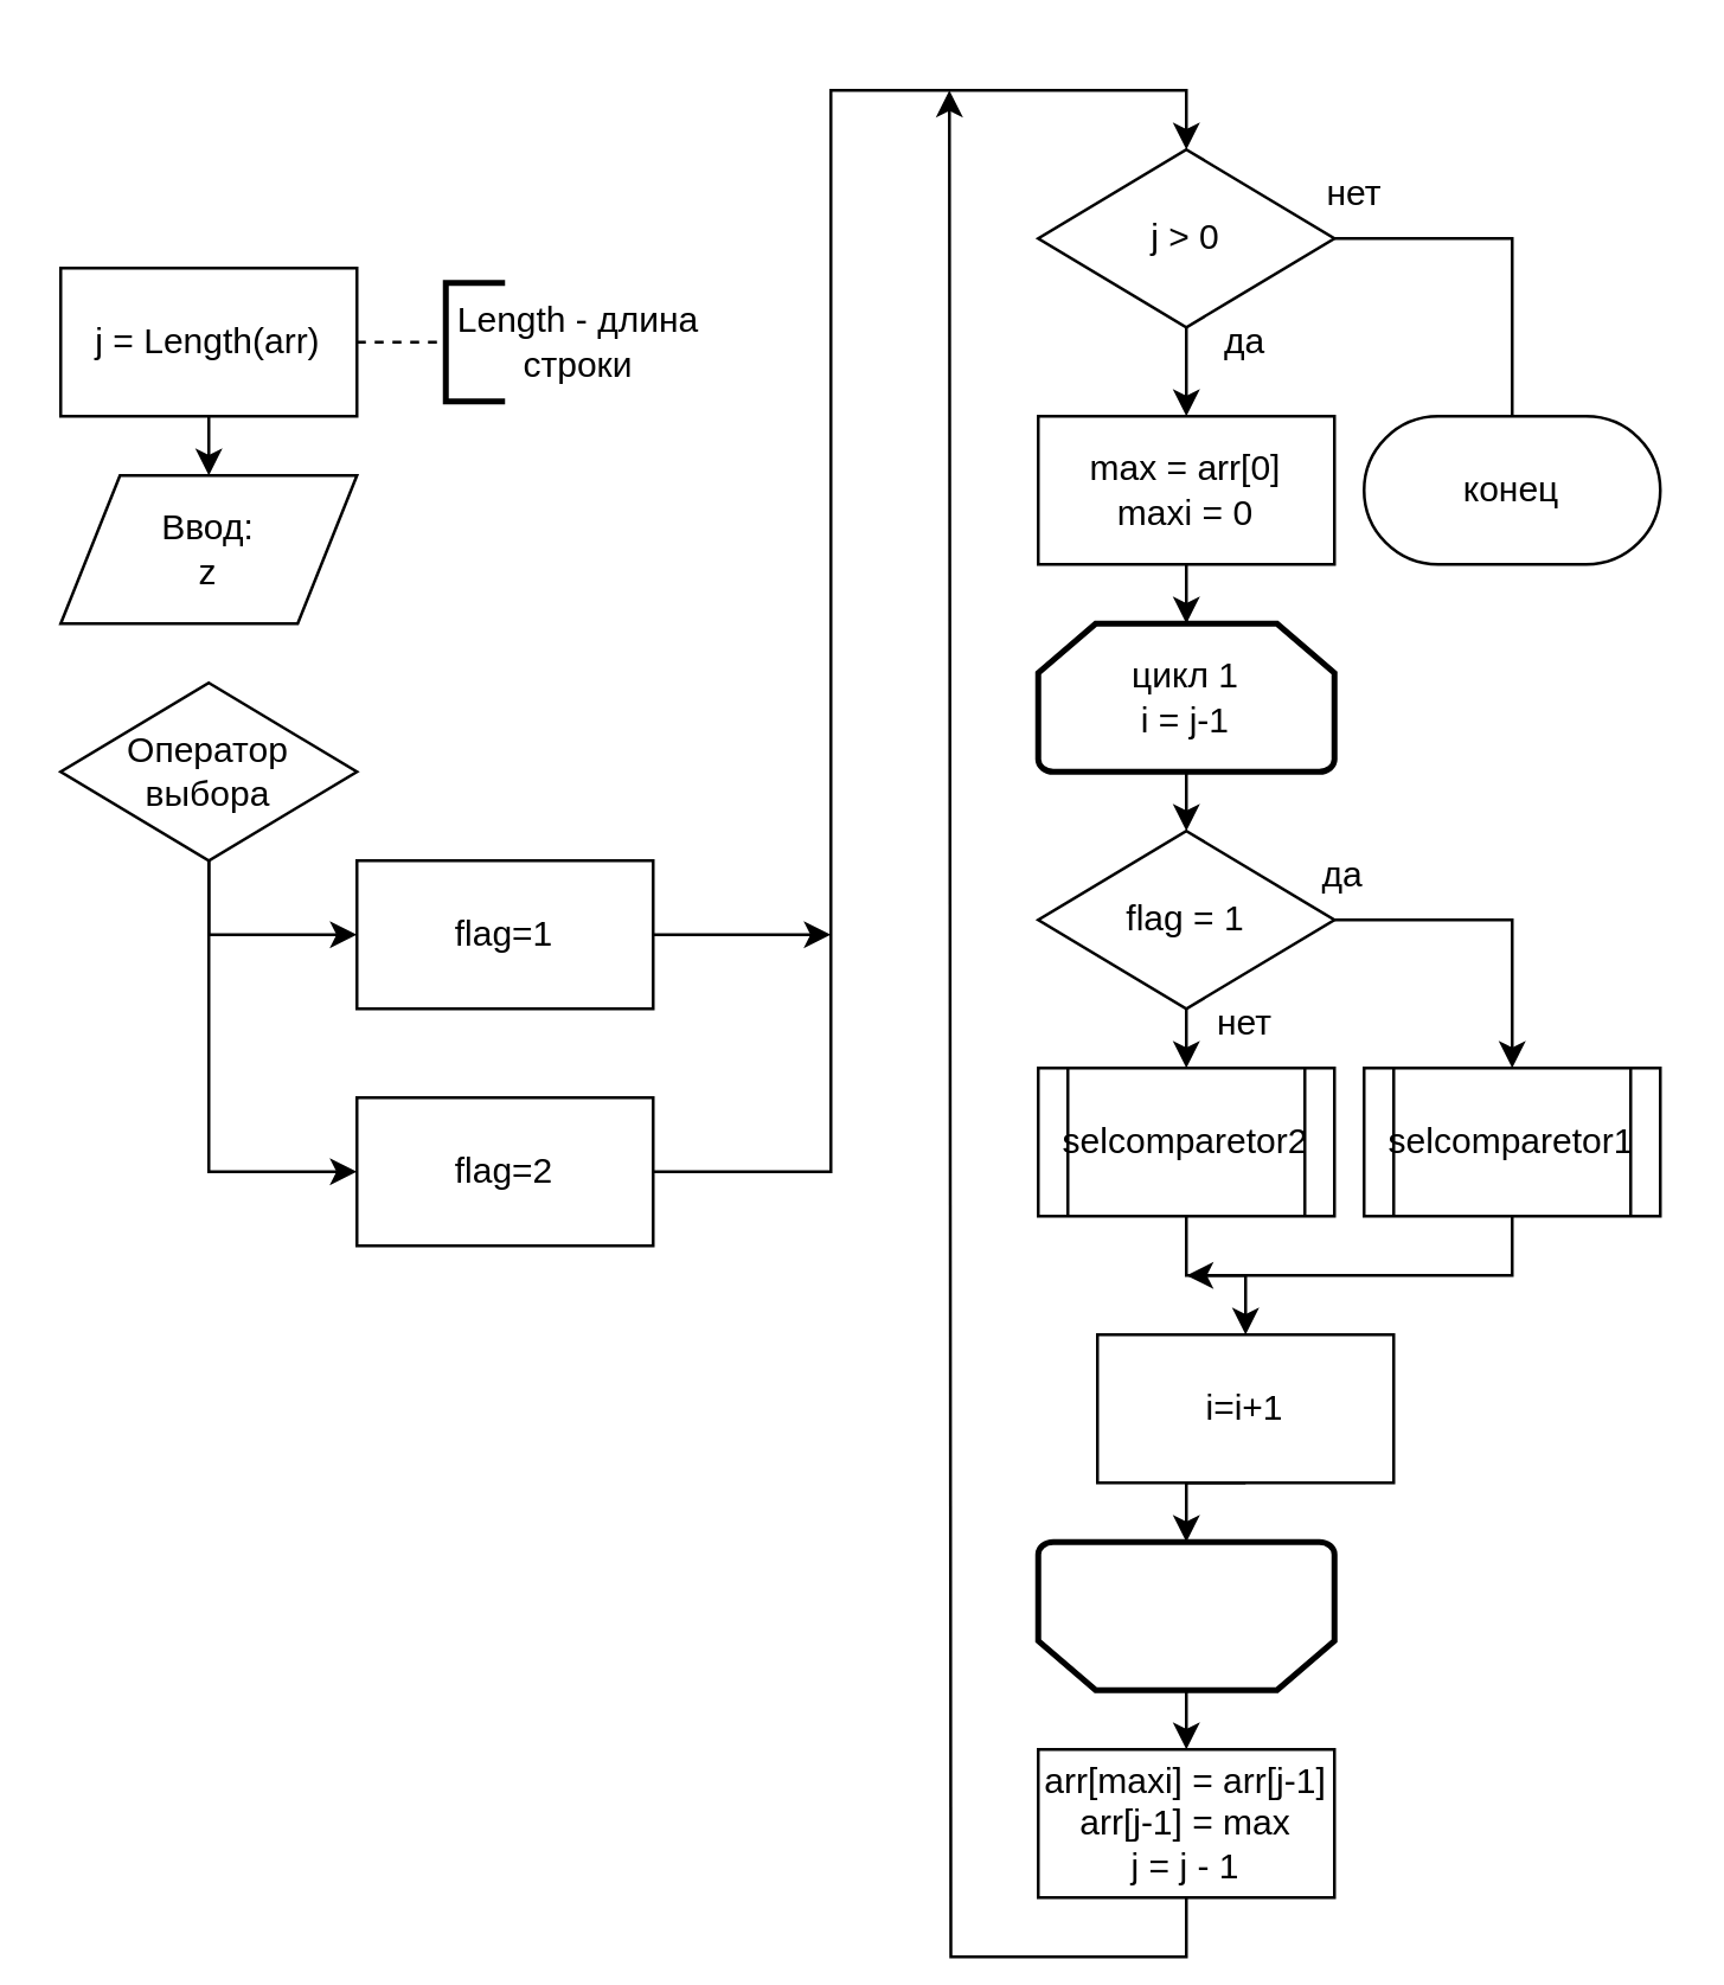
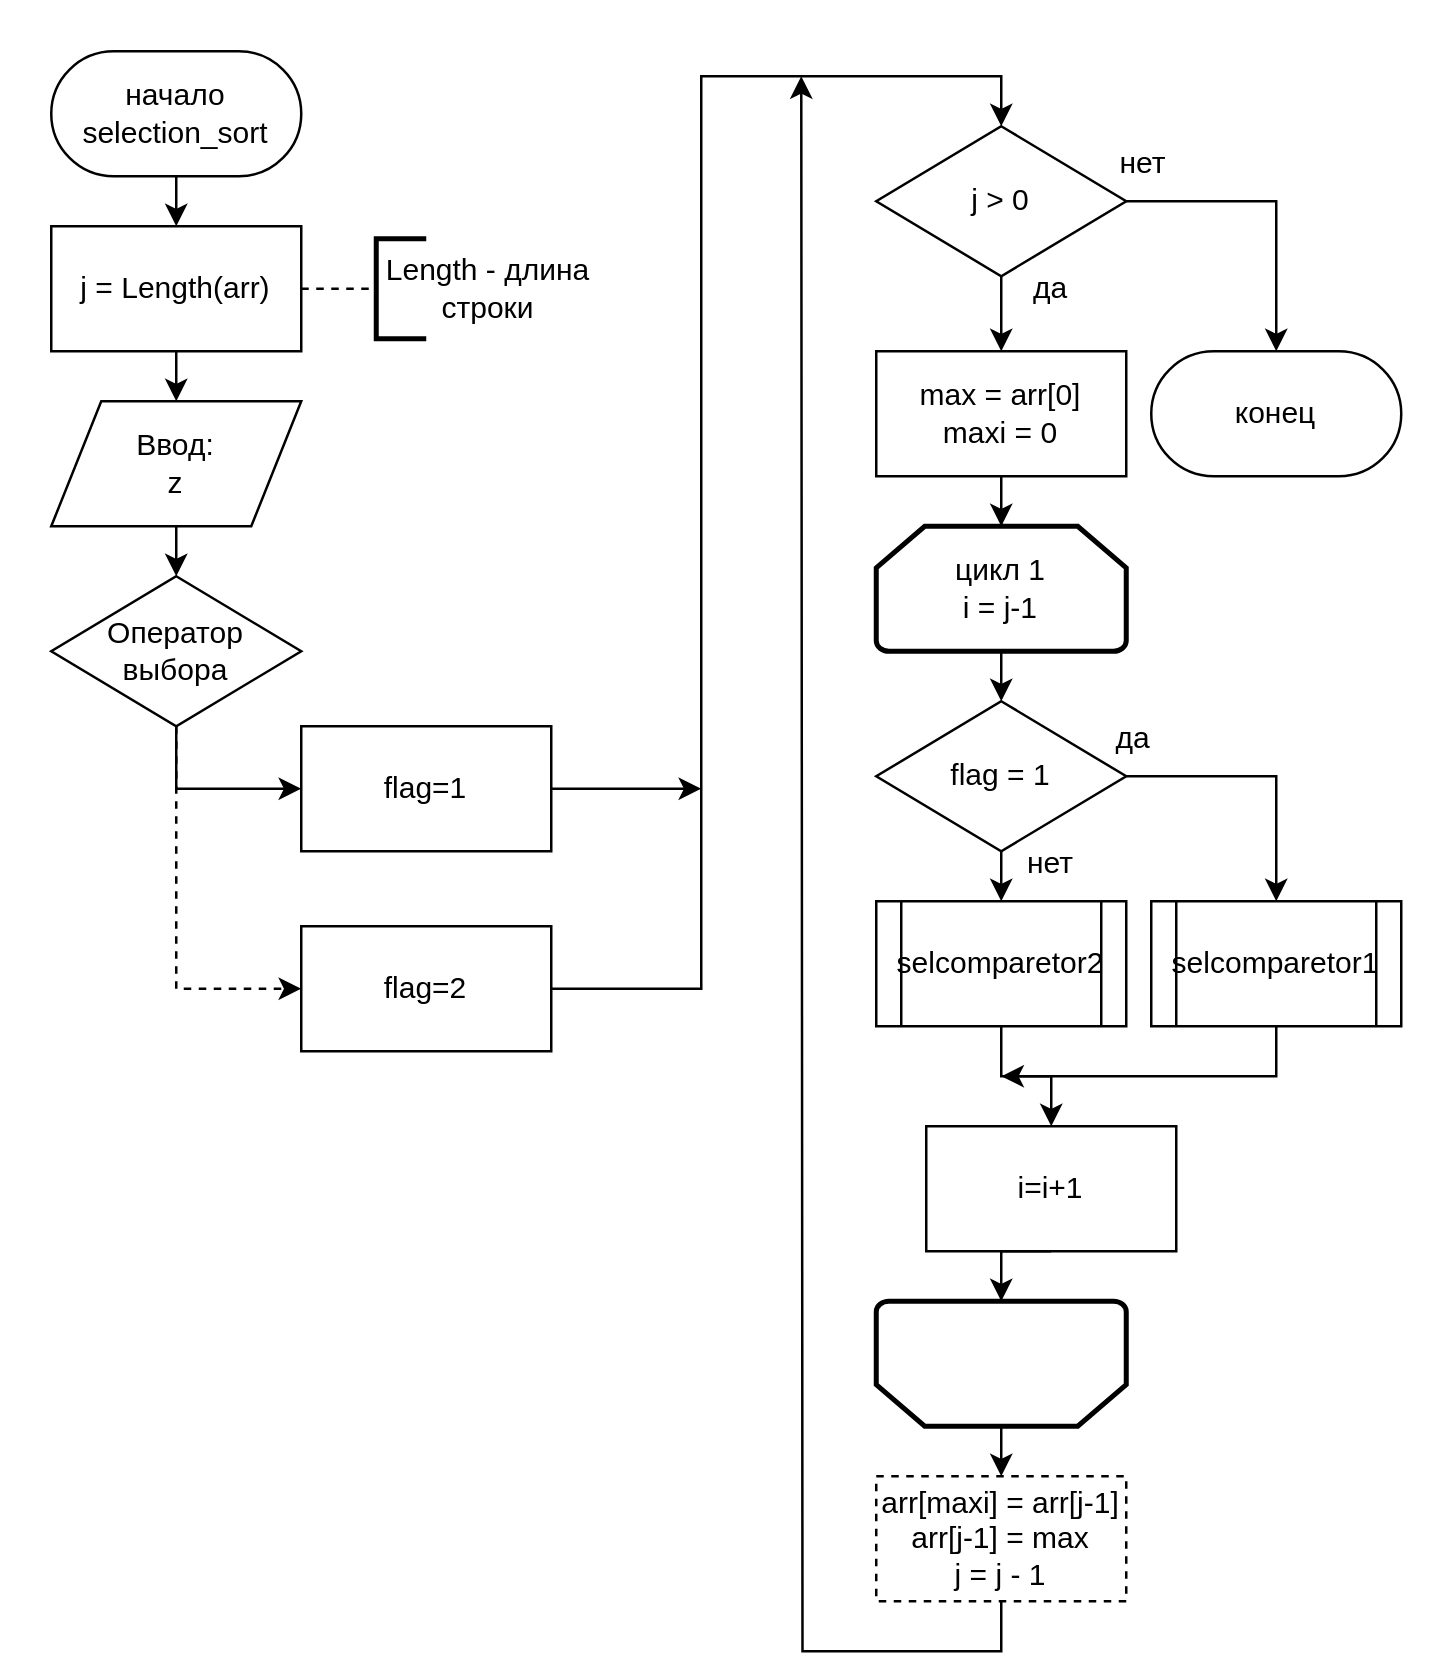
  <mxCell id="0" />
  <mxCell id="1" parent="0" />
+ <mxCell id="2" style="edgeStyle=orthogonalEdgeStyle;rounded=0;orthogonalLoop=1;jettySize=auto;html=1;exitX=0.5;exitY=1;exitDx=0;exitDy=0;entryX=0.5;entryY=0;entryDx=0;entryDy=0;" edge="1" parent="1" source="3" target="5"><mxGeometry relative="1" as="geometry" /></mxCell>
+ <mxCell id="3" value="начало&lt;br&gt;selection_sort" style="rounded=1;whiteSpace=wrap;html=1;arcSize=50;" vertex="1" parent="1"><mxGeometry x="20" y="20" width="100" height="50" as="geometry" /></mxCell>
  <mxCell id="4" style="edgeStyle=orthogonalEdgeStyle;rounded=0;orthogonalLoop=1;jettySize=auto;html=1;exitX=0.5;exitY=1;exitDx=0;exitDy=0;entryX=0.5;entryY=0;entryDx=0;entryDy=0;" edge="1" parent="1" source="5" target="13"><mxGeometry relative="1" as="geometry" /></mxCell>
  <mxCell id="5" value="j = Length(arr)" style="rounded=0;whiteSpace=wrap;html=1;" vertex="1" parent="1"><mxGeometry x="20" y="90" width="100" height="50" as="geometry" /></mxCell>
  <mxCell id="6" value="" style="endArrow=none;dashed=1;html=1;rounded=0;exitX=1;exitY=0.5;exitDx=0;exitDy=0;" edge="1" parent="1" source="5"><mxGeometry width="50" height="50" relative="1" as="geometry"><mxPoint x="220" y="130" as="sourcePoint" /><mxPoint x="150" y="115" as="targetPoint" /></mxGeometry></mxCell>
  <mxCell id="7" value="" style="strokeWidth=2;html=1;shape=mxgraph.flowchart.annotation_1;align=left;pointerEvents=1;" vertex="1" parent="1"><mxGeometry x="150" y="95" width="20" height="40" as="geometry" /></mxCell>
  <mxCell id="8" value="Length - длина строки" style="text;html=1;strokeColor=none;fillColor=none;align=center;verticalAlign=middle;whiteSpace=wrap;rounded=0;" vertex="1" parent="1"><mxGeometry x="150" y="100" width="90" height="30" as="geometry" /></mxCell>
  <mxCell id="9" style="edgeStyle=orthogonalEdgeStyle;rounded=0;orthogonalLoop=1;jettySize=auto;html=1;exitX=0.5;exitY=1;exitDx=0;exitDy=0;entryX=0;entryY=0.5;entryDx=0;entryDy=0;" edge="1" parent="1" source="11" target="15"><mxGeometry relative="1" as="geometry" /></mxCell>
- <mxCell id="10" style="edgeStyle=orthogonalEdgeStyle;rounded=0;orthogonalLoop=1;jettySize=auto;html=1;exitX=0.5;exitY=1;exitDx=0;exitDy=0;entryX=0;entryY=0.5;entryDx=0;entryDy=0;" edge="1" parent="1" source="11" target="17"><mxGeometry relative="1" as="geometry" /></mxCell>
+ <mxCell id="10" style="edgeStyle=orthogonalEdgeStyle;rounded=0;orthogonalLoop=1;jettySize=auto;html=1;exitX=0.5;exitY=1;exitDx=0;exitDy=0;entryX=0;entryY=0.5;entryDx=0;entryDy=0;dashed=1;" edge="1" parent="1" source="11" target="17"><mxGeometry relative="1" as="geometry" /></mxCell>
  <mxCell id="11" value="Оператор выбора" style="rhombus;whiteSpace=wrap;html=1;" vertex="1" parent="1"><mxGeometry x="20" y="230" width="100" height="60" as="geometry" /></mxCell>
+ <mxCell id="12" style="edgeStyle=orthogonalEdgeStyle;rounded=0;orthogonalLoop=1;jettySize=auto;html=1;exitX=0.5;exitY=1;exitDx=0;exitDy=0;entryX=0.5;entryY=0;entryDx=0;entryDy=0;" edge="1" parent="1" source="13" target="11"><mxGeometry relative="1" as="geometry" /></mxCell>
  <mxCell id="13" value="Ввод:&lt;br&gt;z" style="shape=parallelogram;perimeter=parallelogramPerimeter;whiteSpace=wrap;html=1;fixedSize=1;" vertex="1" parent="1"><mxGeometry x="20" y="160" width="100" height="50" as="geometry" /></mxCell>
  <mxCell id="14" style="edgeStyle=orthogonalEdgeStyle;rounded=0;orthogonalLoop=1;jettySize=auto;html=1;exitX=1;exitY=0.5;exitDx=0;exitDy=0;" edge="1" parent="1" source="15"><mxGeometry relative="1" as="geometry"><mxPoint x="280" y="315" as="targetPoint" /></mxGeometry></mxCell>
  <mxCell id="15" value="flag=1" style="rounded=0;whiteSpace=wrap;html=1;" vertex="1" parent="1"><mxGeometry x="120" y="290" width="100" height="50" as="geometry" /></mxCell>
  <mxCell id="16" style="edgeStyle=orthogonalEdgeStyle;rounded=0;orthogonalLoop=1;jettySize=auto;html=1;exitX=1;exitY=0.5;exitDx=0;exitDy=0;entryX=0.5;entryY=0;entryDx=0;entryDy=0;" edge="1" parent="1" source="17" target="20"><mxGeometry relative="1" as="geometry"><Array as="points"><mxPoint x="280" y="395" /><mxPoint x="280" y="30" /><mxPoint x="400" y="30" /></Array></mxGeometry></mxCell>
  <mxCell id="17" value="flag=2" style="rounded=0;whiteSpace=wrap;html=1;" vertex="1" parent="1"><mxGeometry x="120" y="370" width="100" height="50" as="geometry" /></mxCell>
  <mxCell id="18" style="edgeStyle=orthogonalEdgeStyle;rounded=0;orthogonalLoop=1;jettySize=auto;html=1;exitX=0.5;exitY=1;exitDx=0;exitDy=0;entryX=0.5;entryY=0;entryDx=0;entryDy=0;" edge="1" parent="1" source="20" target="24"><mxGeometry relative="1" as="geometry" /></mxCell>
- <mxCell id="19" style="edgeStyle=orthogonalEdgeStyle;rounded=0;orthogonalLoop=1;jettySize=auto;html=1;exitX=1;exitY=0.5;exitDx=0;exitDy=0;entryX=0.5;entryY=0;entryDx=0;entryDy=0;endArrow=none;" edge="1" parent="1" source="20" target="42"><mxGeometry relative="1" as="geometry" /></mxCell>
+ <mxCell id="19" style="edgeStyle=orthogonalEdgeStyle;rounded=0;orthogonalLoop=1;jettySize=auto;html=1;exitX=1;exitY=0.5;exitDx=0;exitDy=0;entryX=0.5;entryY=0;entryDx=0;entryDy=0;" edge="1" parent="1" source="20" target="42"><mxGeometry relative="1" as="geometry" /></mxCell>
  <mxCell id="20" value="j &amp;gt; 0" style="rhombus;whiteSpace=wrap;html=1;" vertex="1" parent="1"><mxGeometry x="350" y="50" width="100" height="60" as="geometry" /></mxCell>
  <mxCell id="21" value="нет" style="text;html=1;strokeColor=none;fillColor=none;align=center;verticalAlign=middle;whiteSpace=wrap;rounded=0;" vertex="1" parent="1"><mxGeometry x="427" y="50" width="60" height="30" as="geometry" /></mxCell>
  <mxCell id="22" value="да" style="text;html=1;strokeColor=none;fillColor=none;align=center;verticalAlign=middle;whiteSpace=wrap;rounded=0;" vertex="1" parent="1"><mxGeometry x="390" y="100" width="60" height="30" as="geometry" /></mxCell>
  <mxCell id="23" style="edgeStyle=orthogonalEdgeStyle;rounded=0;orthogonalLoop=1;jettySize=auto;html=1;exitX=0.5;exitY=1;exitDx=0;exitDy=0;" edge="1" parent="1" source="24" target="26"><mxGeometry relative="1" as="geometry" /></mxCell>
  <mxCell id="24" value="&lt;div&gt;max = arr[0]&lt;/div&gt;&lt;div&gt;&lt;span style=&quot;background-color: initial;&quot;&gt;maxi = 0&lt;/span&gt;&lt;/div&gt;" style="rounded=0;whiteSpace=wrap;html=1;" vertex="1" parent="1"><mxGeometry x="350" y="140" width="100" height="50" as="geometry" /></mxCell>
  <mxCell id="25" style="edgeStyle=orthogonalEdgeStyle;rounded=0;orthogonalLoop=1;jettySize=auto;html=1;exitX=0.5;exitY=1;exitDx=0;exitDy=0;exitPerimeter=0;entryX=0.5;entryY=0;entryDx=0;entryDy=0;" edge="1" parent="1" source="26" target="29"><mxGeometry relative="1" as="geometry" /></mxCell>
  <mxCell id="26" value="цикл 1&lt;br&gt;i = j-1" style="strokeWidth=2;html=1;shape=mxgraph.flowchart.loop_limit;whiteSpace=wrap;" vertex="1" parent="1"><mxGeometry x="350" y="210" width="100" height="50" as="geometry" /></mxCell>
  <mxCell id="27" style="edgeStyle=orthogonalEdgeStyle;rounded=0;orthogonalLoop=1;jettySize=auto;html=1;exitX=1;exitY=0.5;exitDx=0;exitDy=0;" edge="1" parent="1" source="29" target="33"><mxGeometry relative="1" as="geometry" /></mxCell>
  <mxCell id="28" style="edgeStyle=orthogonalEdgeStyle;rounded=0;orthogonalLoop=1;jettySize=auto;html=1;exitX=0.5;exitY=1;exitDx=0;exitDy=0;entryX=0.5;entryY=0;entryDx=0;entryDy=0;" edge="1" parent="1" source="29" target="35"><mxGeometry relative="1" as="geometry" /></mxCell>
  <mxCell id="29" value="flag = 1" style="rhombus;whiteSpace=wrap;html=1;" vertex="1" parent="1"><mxGeometry x="350" y="280" width="100" height="60" as="geometry" /></mxCell>
  <mxCell id="30" value="да" style="text;html=1;strokeColor=none;fillColor=none;align=center;verticalAlign=middle;whiteSpace=wrap;rounded=0;" vertex="1" parent="1"><mxGeometry x="423" y="280" width="60" height="30" as="geometry" /></mxCell>
  <mxCell id="31" value="нет" style="text;html=1;strokeColor=none;fillColor=none;align=center;verticalAlign=middle;whiteSpace=wrap;rounded=0;" vertex="1" parent="1"><mxGeometry x="390" y="330" width="60" height="30" as="geometry" /></mxCell>
  <mxCell id="32" style="edgeStyle=orthogonalEdgeStyle;rounded=0;orthogonalLoop=1;jettySize=auto;html=1;exitX=0.5;exitY=1;exitDx=0;exitDy=0;" edge="1" parent="1" source="33"><mxGeometry relative="1" as="geometry"><mxPoint x="400" y="430" as="targetPoint" /><Array as="points"><mxPoint x="510" y="430" /></Array></mxGeometry></mxCell>
  <mxCell id="33" value="selcomparetor1" style="shape=process;whiteSpace=wrap;html=1;backgroundOutline=1;" vertex="1" parent="1"><mxGeometry x="460" y="360" width="100" height="50" as="geometry" /></mxCell>
  <mxCell id="34" style="edgeStyle=orthogonalEdgeStyle;rounded=0;orthogonalLoop=1;jettySize=auto;html=1;exitX=0.5;exitY=1;exitDx=0;exitDy=0;entryX=0.5;entryY=0;entryDx=0;entryDy=0;" edge="1" parent="1" source="35" target="38"><mxGeometry relative="1" as="geometry" /></mxCell>
  <mxCell id="35" value="selcomparetor2" style="shape=process;whiteSpace=wrap;html=1;backgroundOutline=1;" vertex="1" parent="1"><mxGeometry x="350" y="360" width="100" height="50" as="geometry" /></mxCell>
  <mxCell id="36" style="edgeStyle=orthogonalEdgeStyle;rounded=0;orthogonalLoop=1;jettySize=auto;html=1;exitX=0.5;exitY=1;exitDx=0;exitDy=0;" edge="1" parent="1" source="37"><mxGeometry relative="1" as="geometry"><mxPoint x="320" y="30" as="targetPoint" /></mxGeometry></mxCell>
- <mxCell id="37" value="&lt;div&gt;arr[maxi] = arr[j-1]&lt;/div&gt;&lt;div&gt;&lt;span style=&quot;background-color: initial;&quot;&gt;arr[j-1] = max&lt;/span&gt;&lt;/div&gt;&lt;div&gt;&lt;span style=&quot;background-color: initial;&quot;&gt;j = j - 1&lt;/span&gt;&lt;/div&gt;" style="rounded=0;whiteSpace=wrap;html=1;" vertex="1" parent="1"><mxGeometry x="350" y="590" width="100" height="50" as="geometry" /></mxCell>
+ <mxCell id="37" value="&lt;div&gt;arr[maxi] = arr[j-1]&lt;/div&gt;&lt;div&gt;&lt;span style=&quot;background-color: initial;&quot;&gt;arr[j-1] = max&lt;/span&gt;&lt;/div&gt;&lt;div&gt;&lt;span style=&quot;background-color: initial;&quot;&gt;j = j - 1&lt;/span&gt;&lt;/div&gt;" style="rounded=0;whiteSpace=wrap;html=1;dashed=1;" vertex="1" parent="1"><mxGeometry x="350" y="590" width="100" height="50" as="geometry" /></mxCell>
  <mxCell id="38" value="i=i+1" style="rounded=0;whiteSpace=wrap;html=1;" vertex="1" parent="1"><mxGeometry x="370" y="450" width="100" height="50" as="geometry" /></mxCell>
  <mxCell id="39" style="edgeStyle=orthogonalEdgeStyle;rounded=0;orthogonalLoop=1;jettySize=auto;html=1;exitX=0.5;exitY=0;exitDx=0;exitDy=0;exitPerimeter=0;entryX=0.5;entryY=0;entryDx=0;entryDy=0;" edge="1" parent="1" source="40" target="37"><mxGeometry relative="1" as="geometry" /></mxCell>
  <mxCell id="40" value="" style="strokeWidth=2;html=1;shape=mxgraph.flowchart.loop_limit;whiteSpace=wrap;rotation=-180;" vertex="1" parent="1"><mxGeometry x="350" y="520" width="100" height="50" as="geometry" /></mxCell>
  <mxCell id="41" style="edgeStyle=orthogonalEdgeStyle;rounded=0;orthogonalLoop=1;jettySize=auto;html=1;exitX=0.5;exitY=1;exitDx=0;exitDy=0;entryX=0.5;entryY=1;entryDx=0;entryDy=0;entryPerimeter=0;" edge="1" parent="1" source="38" target="40"><mxGeometry relative="1" as="geometry" /></mxCell>
  <mxCell id="42" value="конец" style="rounded=1;whiteSpace=wrap;html=1;arcSize=50;" vertex="1" parent="1"><mxGeometry x="460" y="140" width="100" height="50" as="geometry" /></mxCell>
